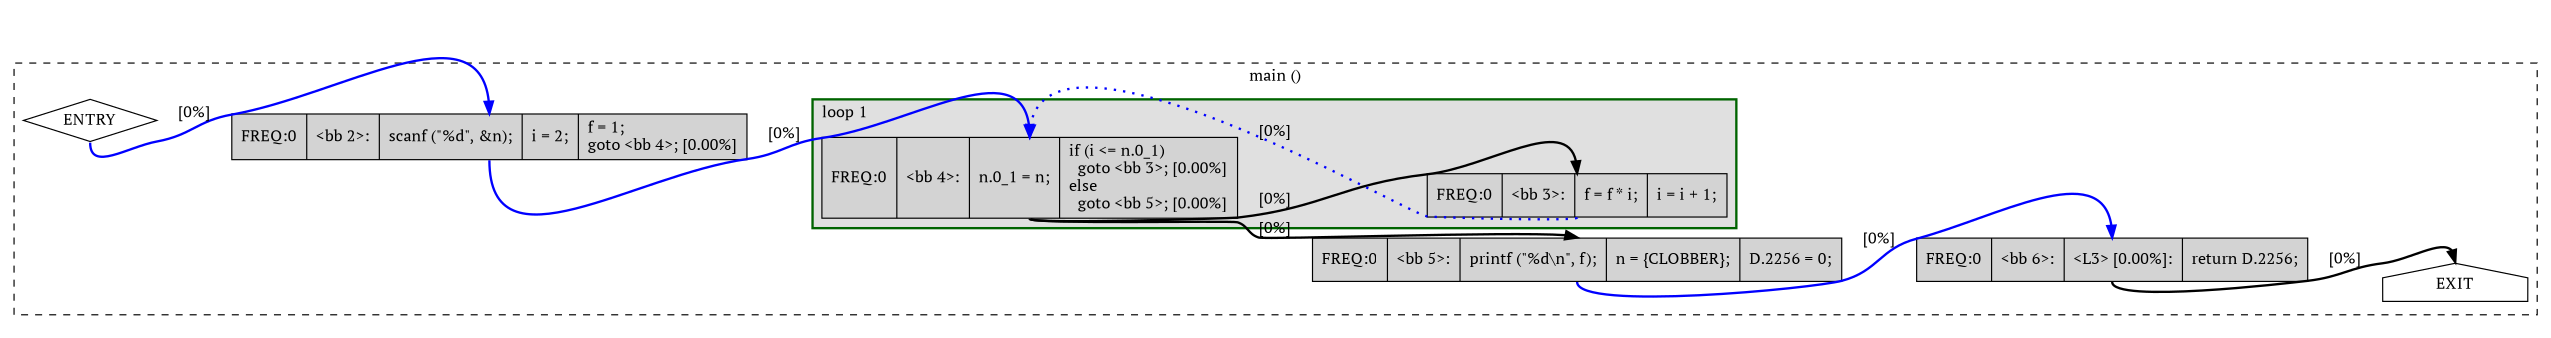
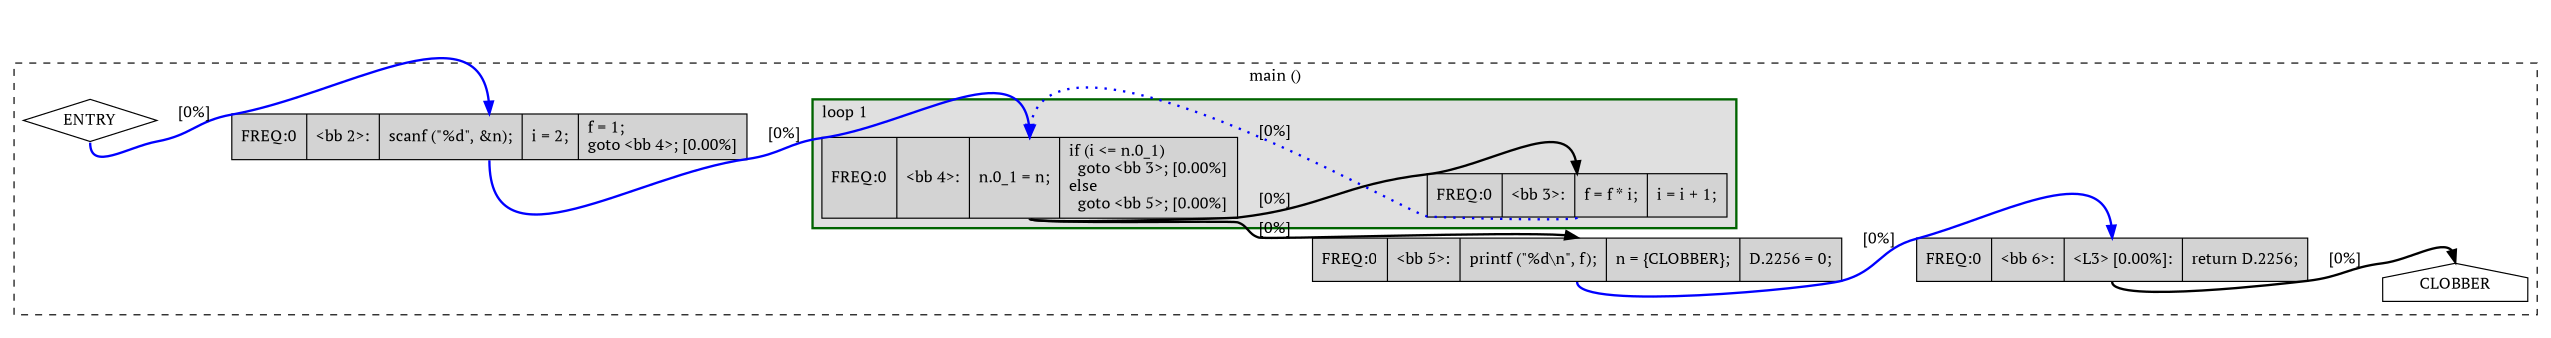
  digraph {
    rankdir=LR
    fontname="PT Serif"
    node [fillcolor=lightgrey shape=record style=filled fontname="PT Serif"]
    edge [color=blue constraint=true headport=n style="solid,bold" tailport=s weight=10 fontname="PT Serif"]
    n1 [label="{ FREQ:0 |\<bb\ 4\>:\l|n.0_1\ =\ n;\l|if\ (i\ \<=\ n.0_1)\l\ \ goto\ \<bb\ 3\>;\ [0.00%]\lelse\l\ \ goto\ \<bb\ 5\>;\ [0.00%]\l}"]
    n2 [label="{ FREQ:0 |\<bb\ 3\>:\l|f\ =\ f\ *\ i;\l|i\ =\ i\ +\ 1;\l}"]
    n3 [label="{ FREQ:0 |\<bb\ 5\>:\l|printf\ (\"%d\\n\",\ f);\l|n\ =\ \{CLOBBER\};\l|D.2256\ =\ 0;\l}"]
    n4 [fillcolor=white label=ENTRY shape=diamond]
-   n5 [fillcolor=white label=EXIT shape=house]
+   n5 [fillcolor=white label=CLOBBER shape=house]
    n6 [label="{ FREQ:0 |\<bb\ 2\>:\l|scanf\ (\"%d\",\ &n);\l|i\ =\ 2;\l|f\ =\ 1;\lgoto\ \<bb\ 4\>;\ [0.00%]\l}"]
    n7 [label="{ FREQ:0 |\<bb\ 6\>:\l|\<L3\>\ [0.00%]:\l|return\ D.2256;\l}"]
    subgraph cluster_1 {
      color=black
      label="main ()"
      style=dashed
      n3
      n4
      n5
      n6
      n7
      subgraph cluster_2 {
        color=darkgreen
        fillcolor=grey88
        label="loop 1"
        labeljust=l
        penwidth=2
        style=filled
        n1
        n2
      }
    }
    n1 -> n2 [color=black label="[0%]"]
    n1 -> n3 [color=black label="[0%]"]
    n2 -> n1 [constraint=false label="[0%]" style="dotted,bold"]
    n3 -> n7 [label="[0%]" weight=100]
    n4 -> n5 [style=invis color="" weight=""]
    n4 -> n6 [label="[0%]" weight=100]
    n6 -> n1 [label="[0%]" weight=100]
    n7 -> n5 [color=black label="[0%]"]
  }
